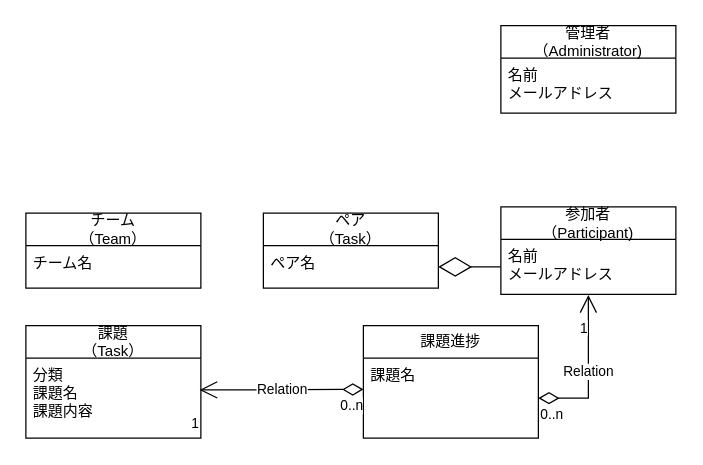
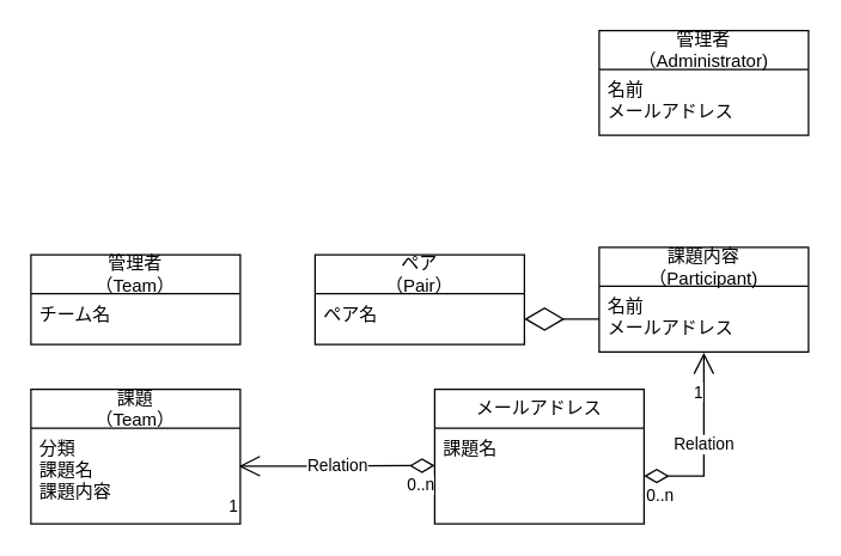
  <mxCell id="0" />
  <mxCell id="1" parent="0" />
- <mxCell id="2" value="参加者&lt;br&gt;（Participant)" style="swimlane;fontStyle=0;childLayout=stackLayout;horizontal=1;startSize=26;fillColor=none;horizontalStack=0;resizeParent=1;resizeParentMax=0;resizeLast=0;collapsible=1;marginBottom=0;whiteSpace=wrap;html=1;align=center;" parent="1" vertex="1"><mxGeometry x="400" y="165" width="140" height="70" as="geometry" /></mxCell>
+ <mxCell id="2" value="課題内容&lt;br&gt;（Participant)" style="swimlane;fontStyle=0;childLayout=stackLayout;horizontal=1;startSize=26;fillColor=none;horizontalStack=0;resizeParent=1;resizeParentMax=0;resizeLast=0;collapsible=1;marginBottom=0;whiteSpace=wrap;html=1;align=center;" parent="1" vertex="1"><mxGeometry x="400" y="165" width="140" height="70" as="geometry" /></mxCell>
  <mxCell id="3" value="名前&lt;br&gt;メールアドレス" style="text;strokeColor=none;fillColor=none;align=left;verticalAlign=top;spacingLeft=4;spacingRight=4;overflow=hidden;rotatable=0;points=[[0,0.5],[1,0.5]];portConstraint=eastwest;whiteSpace=wrap;html=1;" parent="2" vertex="1"><mxGeometry y="26" width="140" height="44" as="geometry" /></mxCell>
  <mxCell id="4" value="管理者&lt;br&gt;（Administrator)" style="swimlane;fontStyle=0;childLayout=stackLayout;horizontal=1;startSize=26;fillColor=none;horizontalStack=0;resizeParent=1;resizeParentMax=0;resizeLast=0;collapsible=1;marginBottom=0;whiteSpace=wrap;html=1;align=center;" parent="1" vertex="1"><mxGeometry x="400" y="20" width="140" height="70" as="geometry" /></mxCell>
  <mxCell id="5" value="名前&lt;br&gt;メールアドレス" style="text;strokeColor=none;fillColor=none;align=left;verticalAlign=top;spacingLeft=4;spacingRight=4;overflow=hidden;rotatable=0;points=[[0,0.5],[1,0.5]];portConstraint=eastwest;whiteSpace=wrap;html=1;" parent="4" vertex="1"><mxGeometry y="26" width="140" height="44" as="geometry" /></mxCell>
- <mxCell id="6" value="ペア&lt;br&gt;（Task）" style="swimlane;fontStyle=0;childLayout=stackLayout;horizontal=1;startSize=26;fillColor=none;horizontalStack=0;resizeParent=1;resizeParentMax=0;resizeLast=0;collapsible=1;marginBottom=0;whiteSpace=wrap;html=1;align=center;" parent="1" vertex="1"><mxGeometry x="210" y="170" width="140" height="60" as="geometry" /></mxCell>
+ <mxCell id="6" value="ペア&lt;br&gt;（Pair）" style="swimlane;fontStyle=0;childLayout=stackLayout;horizontal=1;startSize=26;fillColor=none;horizontalStack=0;resizeParent=1;resizeParentMax=0;resizeLast=0;collapsible=1;marginBottom=0;whiteSpace=wrap;html=1;align=center;" parent="1" vertex="1"><mxGeometry x="210" y="170" width="140" height="60" as="geometry" /></mxCell>
  <mxCell id="7" value="ペア名" style="text;strokeColor=none;fillColor=none;align=left;verticalAlign=top;spacingLeft=4;spacingRight=4;overflow=hidden;rotatable=0;points=[[0,0.5],[1,0.5]];portConstraint=eastwest;whiteSpace=wrap;html=1;" parent="6" vertex="1"><mxGeometry y="26" width="140" height="34" as="geometry" /></mxCell>
- <mxCell id="8" value="チーム&lt;br&gt;（Team）" style="swimlane;fontStyle=0;childLayout=stackLayout;horizontal=1;startSize=26;fillColor=none;horizontalStack=0;resizeParent=1;resizeParentMax=0;resizeLast=0;collapsible=1;marginBottom=0;whiteSpace=wrap;html=1;align=center;" parent="1" vertex="1"><mxGeometry x="20" y="170" width="140" height="60" as="geometry" /></mxCell>
+ <mxCell id="8" value="管理者&lt;br&gt;（Team）" style="swimlane;fontStyle=0;childLayout=stackLayout;horizontal=1;startSize=26;fillColor=none;horizontalStack=0;resizeParent=1;resizeParentMax=0;resizeLast=0;collapsible=1;marginBottom=0;whiteSpace=wrap;html=1;align=center;" parent="1" vertex="1"><mxGeometry x="20" y="170" width="140" height="60" as="geometry" /></mxCell>
  <mxCell id="9" value="チーム名" style="text;strokeColor=none;fillColor=none;align=left;verticalAlign=top;spacingLeft=4;spacingRight=4;overflow=hidden;rotatable=0;points=[[0,0.5],[1,0.5]];portConstraint=eastwest;whiteSpace=wrap;html=1;" parent="8" vertex="1"><mxGeometry y="26" width="140" height="34" as="geometry" /></mxCell>
- <mxCell id="10" value="課題&lt;br&gt;（Task）" style="swimlane;fontStyle=0;childLayout=stackLayout;horizontal=1;startSize=26;fillColor=none;horizontalStack=0;resizeParent=1;resizeParentMax=0;resizeLast=0;collapsible=1;marginBottom=0;whiteSpace=wrap;html=1;align=center;" parent="1" vertex="1"><mxGeometry x="20" y="260" width="140" height="90" as="geometry" /></mxCell>
+ <mxCell id="10" value="課題&lt;br&gt;（Team）" style="swimlane;fontStyle=0;childLayout=stackLayout;horizontal=1;startSize=26;fillColor=none;horizontalStack=0;resizeParent=1;resizeParentMax=0;resizeLast=0;collapsible=1;marginBottom=0;whiteSpace=wrap;html=1;align=center;" parent="1" vertex="1"><mxGeometry x="20" y="260" width="140" height="90" as="geometry" /></mxCell>
  <mxCell id="11" value="分類&lt;br&gt;課題名&lt;br&gt;課題内容&lt;br&gt;" style="text;strokeColor=none;fillColor=none;align=left;verticalAlign=top;spacingLeft=4;spacingRight=4;overflow=hidden;rotatable=0;points=[[0,0.5],[1,0.5]];portConstraint=eastwest;whiteSpace=wrap;html=1;" parent="10" vertex="1"><mxGeometry y="26" width="140" height="64" as="geometry" /></mxCell>
  <mxCell id="12" value="" style="endArrow=diamondThin;endFill=0;endSize=24;html=1;rounded=0;entryX=1;entryY=0.5;entryDx=0;entryDy=0;" parent="1" source="3" target="7" edge="1"><mxGeometry width="160" relative="1" as="geometry"><mxPoint x="170" y="280" as="sourcePoint" /><mxPoint x="330" y="280" as="targetPoint" /></mxGeometry></mxCell>
- <mxCell id="13" value="課題進捗" style="swimlane;fontStyle=0;childLayout=stackLayout;horizontal=1;startSize=26;fillColor=none;horizontalStack=0;resizeParent=1;resizeParentMax=0;resizeLast=0;collapsible=1;marginBottom=0;whiteSpace=wrap;html=1;align=center;" vertex="1" parent="1"><mxGeometry x="290" y="260" width="140" height="90" as="geometry" /></mxCell>
+ <mxCell id="13" value="メールアドレス" style="swimlane;fontStyle=0;childLayout=stackLayout;horizontal=1;startSize=26;fillColor=none;horizontalStack=0;resizeParent=1;resizeParentMax=0;resizeLast=0;collapsible=1;marginBottom=0;whiteSpace=wrap;html=1;align=center;" vertex="1" parent="1"><mxGeometry x="290" y="260" width="140" height="90" as="geometry" /></mxCell>
  <mxCell id="14" value="課題名" style="text;strokeColor=none;fillColor=none;align=left;verticalAlign=top;spacingLeft=4;spacingRight=4;overflow=hidden;rotatable=0;points=[[0,0.5],[1,0.5]];portConstraint=eastwest;whiteSpace=wrap;html=1;" vertex="1" parent="13"><mxGeometry y="26" width="140" height="64" as="geometry" /></mxCell>
  <mxCell id="15" value="Relation" style="endArrow=open;html=1;endSize=12;startArrow=diamondThin;startSize=14;startFill=0;edgeStyle=orthogonalEdgeStyle;rounded=0;entryX=0.993;entryY=0.398;entryDx=0;entryDy=0;entryPerimeter=0;" parent="1" target="11" edge="1"><mxGeometry relative="1" as="geometry"><mxPoint x="290" y="311" as="sourcePoint" /><mxPoint x="350" y="304.5" as="targetPoint" /><mxPoint as="offset" /></mxGeometry></mxCell>
  <mxCell id="16" value="0..n" style="edgeLabel;resizable=0;html=1;align=left;verticalAlign=top;" parent="15" connectable="0" vertex="1"><mxGeometry x="-1" relative="1" as="geometry"><mxPoint x="-20" as="offset" /></mxGeometry></mxCell>
  <mxCell id="17" value="1" style="edgeLabel;resizable=0;html=1;align=right;verticalAlign=top;" parent="15" connectable="0" vertex="1"><mxGeometry x="1" relative="1" as="geometry"><mxPoint y="14" as="offset" /></mxGeometry></mxCell>
  <mxCell id="18" value="Relation" style="endArrow=open;html=1;endSize=12;startArrow=diamondThin;startSize=14;startFill=0;edgeStyle=orthogonalEdgeStyle;rounded=0;exitX=1;exitY=0.5;exitDx=0;exitDy=0;entryX=0.5;entryY=1.011;entryDx=0;entryDy=0;entryPerimeter=0;" edge="1" parent="1" source="14" target="3"><mxGeometry relative="1" as="geometry"><mxPoint x="301" y="337" as="sourcePoint" /><mxPoint x="170" y="328" as="targetPoint" /><mxPoint as="offset" /></mxGeometry></mxCell>
  <mxCell id="19" value="0..n" style="edgeLabel;resizable=0;html=1;align=left;verticalAlign=top;" connectable="0" vertex="1" parent="18"><mxGeometry x="-1" relative="1" as="geometry" /></mxCell>
  <mxCell id="20" value="1" style="edgeLabel;resizable=0;html=1;align=right;verticalAlign=top;" connectable="0" vertex="1" parent="18"><mxGeometry x="1" relative="1" as="geometry"><mxPoint y="14" as="offset" /></mxGeometry></mxCell>
